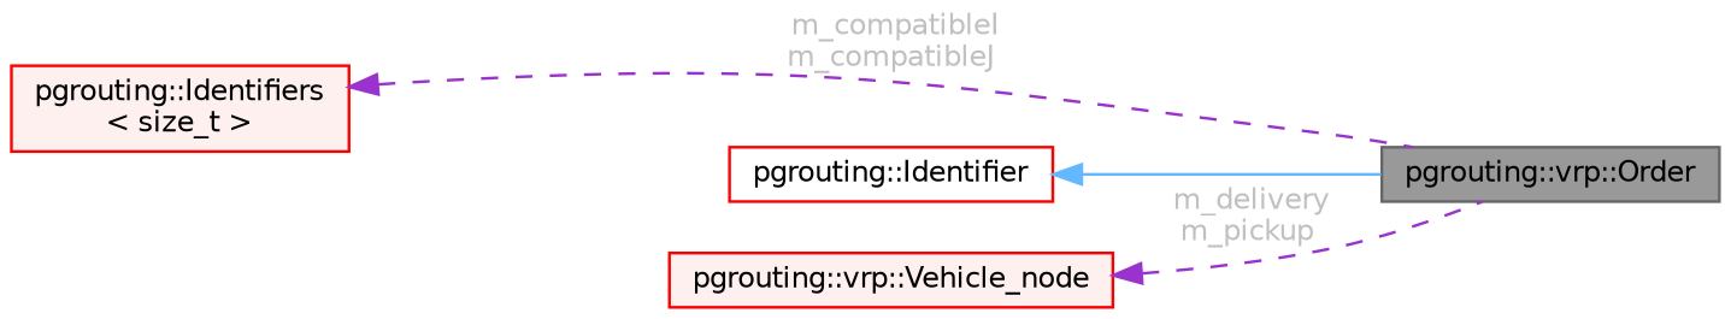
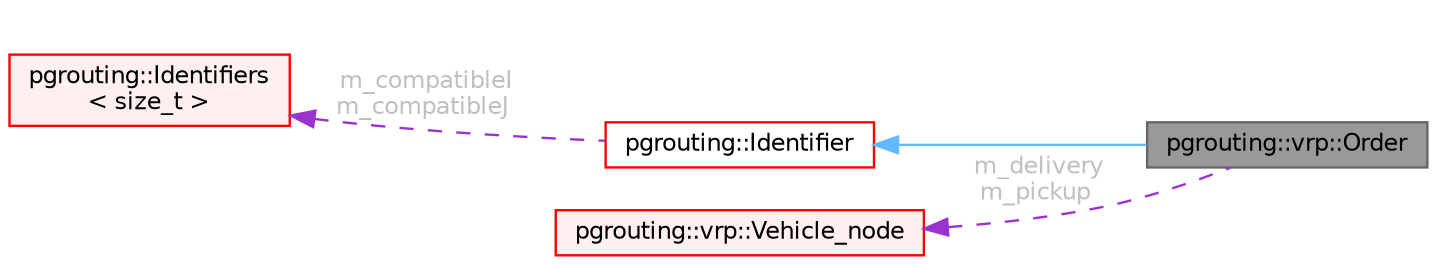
  digraph {
    rankdir=LR
    node [color=red fillcolor="#FFF0F0" fontname=Helvetica fontsize=10 shape=box style=filled]
    edge [color=darkorchid3 dir=back fontname=Helvetica fontsize=10 labelfontname=Helvetica labelfontsize=10 style=dashed fontcolor=grey]
    n1 [color=gray40 fillcolor=grey60 fontcolor=black height=0.2 label="pgrouting::vrp::Order" width=0.4]
    n2 [fillcolor=white height=0.2 label="pgrouting::Identifier" width=0.4]
    n3 [height=0.2 label="pgrouting::vrp::Vehicle_node" width=0.4]
    n4 [height=0.2 label="pgrouting::Identifiers\l\< size_t \>" width=0.4]
    n2 -> n1 [color=steelblue1 style=solid fontcolor=""]
    n3 -> n1 [label=" m_delivery\nm_pickup"]
-   n4 -> n1 [label=" m_compatibleI\nm_compatibleJ"]
+   n4 -> n2 [label=" m_compatibleI\nm_compatibleJ"]
  }
